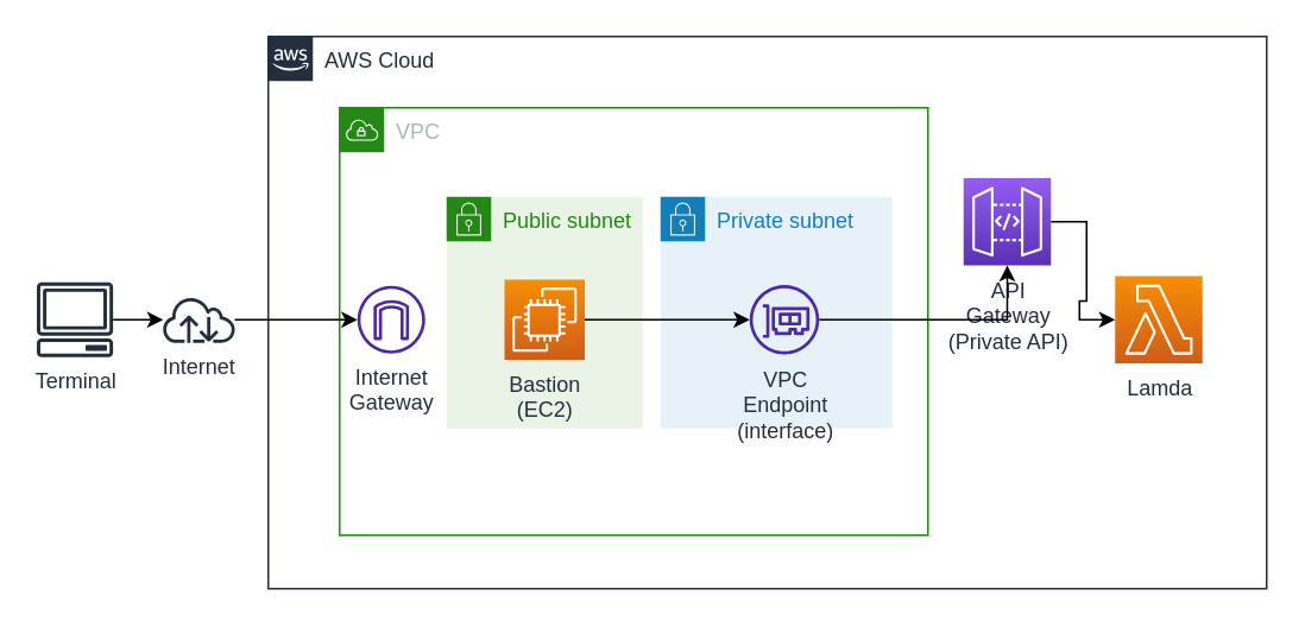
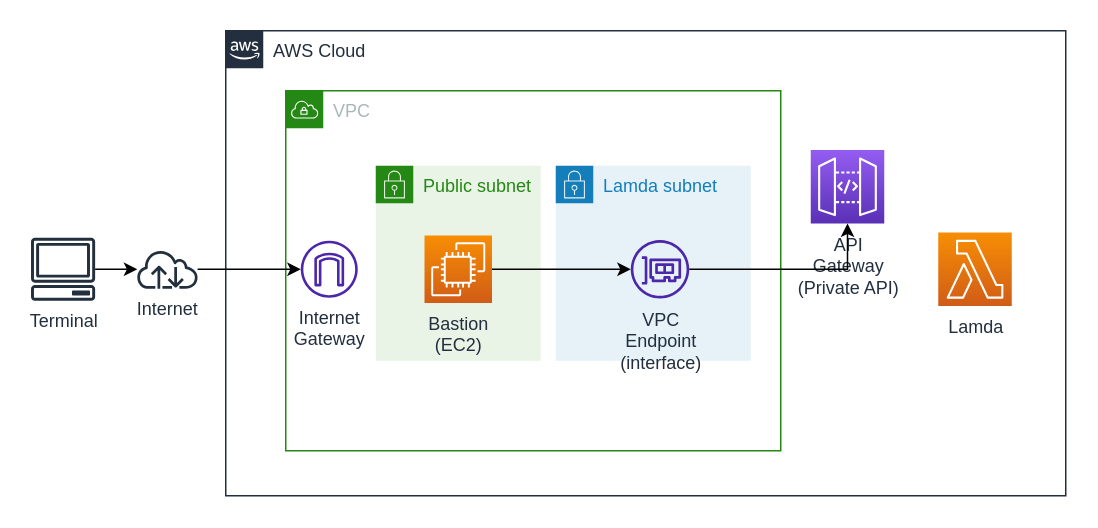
  <mxCell id="0" />
  <mxCell id="1" parent="0" />
  <mxCell id="2" value="AWS Cloud" style="points=[[0,0],[0.25,0],[0.5,0],[0.75,0],[1,0],[1,0.25],[1,0.5],[1,0.75],[1,1],[0.75,1],[0.5,1],[0.25,1],[0,1],[0,0.75],[0,0.5],[0,0.25]];outlineConnect=0;gradientColor=none;html=1;whiteSpace=wrap;fontSize=12;fontStyle=0;container=1;pointerEvents=0;collapsible=0;recursiveResize=0;shape=mxgraph.aws4.group;grIcon=mxgraph.aws4.group_aws_cloud_alt;strokeColor=#232F3E;fillColor=none;verticalAlign=top;align=left;spacingLeft=30;fontColor=#232F3E;dashed=0;" vertex="1" parent="1"><mxGeometry x="150" y="20" width="560" height="310" as="geometry" /></mxCell>
  <mxCell id="3" value="VPC" style="points=[[0,0],[0.25,0],[0.5,0],[0.75,0],[1,0],[1,0.25],[1,0.5],[1,0.75],[1,1],[0.75,1],[0.5,1],[0.25,1],[0,1],[0,0.75],[0,0.5],[0,0.25]];outlineConnect=0;gradientColor=none;html=1;whiteSpace=wrap;fontSize=12;fontStyle=0;container=1;pointerEvents=0;collapsible=0;recursiveResize=0;shape=mxgraph.aws4.group;grIcon=mxgraph.aws4.group_vpc;strokeColor=#248814;fillColor=none;verticalAlign=top;align=left;spacingLeft=30;fontColor=#AAB7B8;dashed=0;" vertex="1" parent="2"><mxGeometry x="40" y="40" width="330" height="240" as="geometry" /></mxCell>
- <mxCell id="4" value="Private subnet" style="points=[[0,0],[0.25,0],[0.5,0],[0.75,0],[1,0],[1,0.25],[1,0.5],[1,0.75],[1,1],[0.75,1],[0.5,1],[0.25,1],[0,1],[0,0.75],[0,0.5],[0,0.25]];outlineConnect=0;gradientColor=none;html=1;whiteSpace=wrap;fontSize=12;fontStyle=0;container=1;pointerEvents=0;collapsible=0;recursiveResize=0;shape=mxgraph.aws4.group;grIcon=mxgraph.aws4.group_security_group;grStroke=0;strokeColor=#147EBA;fillColor=#E6F2F8;verticalAlign=top;align=left;spacingLeft=30;fontColor=#147EBA;dashed=0;" vertex="1" parent="3"><mxGeometry x="180" y="50" width="130" height="130" as="geometry" /></mxCell>
+ <mxCell id="4" value="Lamda subnet" style="points=[[0,0],[0.25,0],[0.5,0],[0.75,0],[1,0],[1,0.25],[1,0.5],[1,0.75],[1,1],[0.75,1],[0.5,1],[0.25,1],[0,1],[0,0.75],[0,0.5],[0,0.25]];outlineConnect=0;gradientColor=none;html=1;whiteSpace=wrap;fontSize=12;fontStyle=0;container=1;pointerEvents=0;collapsible=0;recursiveResize=0;shape=mxgraph.aws4.group;grIcon=mxgraph.aws4.group_security_group;grStroke=0;strokeColor=#147EBA;fillColor=#E6F2F8;verticalAlign=top;align=left;spacingLeft=30;fontColor=#147EBA;dashed=0;" vertex="1" parent="3"><mxGeometry x="180" y="50" width="130" height="130" as="geometry" /></mxCell>
  <mxCell id="5" value="VPC&lt;br&gt;Endpoint&lt;br&gt;(interface)" style="sketch=0;outlineConnect=0;fontColor=#232F3E;gradientColor=none;fillColor=#4D27AA;strokeColor=none;dashed=0;verticalLabelPosition=bottom;verticalAlign=top;align=center;html=1;fontSize=12;fontStyle=0;aspect=fixed;pointerEvents=1;shape=mxgraph.aws4.elastic_network_interface;" vertex="1" parent="4"><mxGeometry x="50" y="49.5" width="39" height="39" as="geometry" /></mxCell>
  <mxCell id="6" value="Public subnet" style="points=[[0,0],[0.25,0],[0.5,0],[0.75,0],[1,0],[1,0.25],[1,0.5],[1,0.75],[1,1],[0.75,1],[0.5,1],[0.25,1],[0,1],[0,0.75],[0,0.5],[0,0.25]];outlineConnect=0;gradientColor=none;html=1;whiteSpace=wrap;fontSize=12;fontStyle=0;container=1;pointerEvents=0;collapsible=0;recursiveResize=0;shape=mxgraph.aws4.group;grIcon=mxgraph.aws4.group_security_group;grStroke=0;strokeColor=#248814;fillColor=#E9F3E6;verticalAlign=top;align=left;spacingLeft=30;fontColor=#248814;dashed=0;" vertex="1" parent="3"><mxGeometry x="60" y="50" width="110" height="130" as="geometry" /></mxCell>
  <mxCell id="7" value="Bastion&lt;br&gt;(EC2)" style="sketch=0;points=[[0,0,0],[0.25,0,0],[0.5,0,0],[0.75,0,0],[1,0,0],[0,1,0],[0.25,1,0],[0.5,1,0],[0.75,1,0],[1,1,0],[0,0.25,0],[0,0.5,0],[0,0.75,0],[1,0.25,0],[1,0.5,0],[1,0.75,0]];outlineConnect=0;fontColor=#232F3E;gradientColor=#F78E04;gradientDirection=north;fillColor=#D05C17;strokeColor=#ffffff;dashed=0;verticalLabelPosition=bottom;verticalAlign=top;align=center;html=1;fontSize=12;fontStyle=0;aspect=fixed;shape=mxgraph.aws4.resourceIcon;resIcon=mxgraph.aws4.ec2;" vertex="1" parent="6"><mxGeometry x="32.5" y="46.5" width="45" height="45" as="geometry" /></mxCell>
  <mxCell id="8" value="Internet&lt;br&gt;Gateway" style="sketch=0;outlineConnect=0;fontColor=#232F3E;gradientColor=none;fillColor=#4D27AA;strokeColor=none;dashed=0;verticalLabelPosition=bottom;verticalAlign=top;align=center;html=1;fontSize=12;fontStyle=0;aspect=fixed;pointerEvents=1;shape=mxgraph.aws4.internet_gateway;" vertex="1" parent="3"><mxGeometry x="10" y="100" width="38" height="38" as="geometry" /></mxCell>
  <mxCell id="9" style="edgeStyle=orthogonalEdgeStyle;rounded=0;orthogonalLoop=1;jettySize=auto;html=1;" edge="1" parent="3" source="7" target="5"><mxGeometry relative="1" as="geometry" /></mxCell>
  <mxCell id="10" value="Lamda" style="sketch=0;points=[[0,0,0],[0.25,0,0],[0.5,0,0],[0.75,0,0],[1,0,0],[0,1,0],[0.25,1,0],[0.5,1,0],[0.75,1,0],[1,1,0],[0,0.25,0],[0,0.5,0],[0,0.75,0],[1,0.25,0],[1,0.5,0],[1,0.75,0]];outlineConnect=0;fontColor=#232F3E;gradientColor=#F78E04;gradientDirection=north;fillColor=#D05C17;strokeColor=#ffffff;dashed=0;verticalLabelPosition=bottom;verticalAlign=top;align=center;html=1;fontSize=12;fontStyle=0;aspect=fixed;shape=mxgraph.aws4.resourceIcon;resIcon=mxgraph.aws4.lambda;" vertex="1" parent="2"><mxGeometry x="475" y="134.5" width="49" height="49" as="geometry" /></mxCell>
- <mxCell id="11" style="edgeStyle=orthogonalEdgeStyle;rounded=0;orthogonalLoop=1;jettySize=auto;html=1;entryX=0;entryY=0.5;entryDx=0;entryDy=0;entryPerimeter=0;" edge="1" parent="2" source="12" target="10"><mxGeometry relative="1" as="geometry" /></mxCell>
  <mxCell id="12" value="API&lt;br&gt;Gateway&lt;br&gt;(Private API)" style="sketch=0;points=[[0,0,0],[0.25,0,0],[0.5,0,0],[0.75,0,0],[1,0,0],[0,1,0],[0.25,1,0],[0.5,1,0],[0.75,1,0],[1,1,0],[0,0.25,0],[0,0.5,0],[0,0.75,0],[1,0.25,0],[1,0.5,0],[1,0.75,0]];outlineConnect=0;fontColor=#232F3E;gradientColor=#945DF2;gradientDirection=north;fillColor=#5A30B5;strokeColor=#ffffff;dashed=0;verticalLabelPosition=bottom;verticalAlign=top;align=center;html=1;fontSize=12;fontStyle=0;aspect=fixed;shape=mxgraph.aws4.resourceIcon;resIcon=mxgraph.aws4.api_gateway;" vertex="1" parent="2"><mxGeometry x="390" y="79.5" width="49" height="49" as="geometry" /></mxCell>
  <mxCell id="13" style="edgeStyle=orthogonalEdgeStyle;rounded=0;orthogonalLoop=1;jettySize=auto;html=1;" edge="1" parent="2" source="5" target="12"><mxGeometry relative="1" as="geometry" /></mxCell>
  <mxCell id="14" style="edgeStyle=orthogonalEdgeStyle;rounded=0;orthogonalLoop=1;jettySize=auto;html=1;" edge="1" parent="1" source="15" target="17"><mxGeometry relative="1" as="geometry" /></mxCell>
  <mxCell id="15" value="Terminal" style="sketch=0;outlineConnect=0;fontColor=#232F3E;gradientColor=none;fillColor=#232F3D;strokeColor=none;dashed=0;verticalLabelPosition=bottom;verticalAlign=top;align=center;html=1;fontSize=12;fontStyle=0;aspect=fixed;pointerEvents=1;shape=mxgraph.aws4.client;" vertex="1" parent="1"><mxGeometry x="20" y="158" width="43.11" height="42" as="geometry" /></mxCell>
  <mxCell id="16" style="edgeStyle=orthogonalEdgeStyle;rounded=0;orthogonalLoop=1;jettySize=auto;html=1;" edge="1" parent="1" source="17" target="8"><mxGeometry relative="1" as="geometry" /></mxCell>
  <mxCell id="17" value="Internet" style="sketch=0;outlineConnect=0;fontColor=#232F3E;gradientColor=none;fillColor=#232F3D;strokeColor=none;dashed=0;verticalLabelPosition=bottom;verticalAlign=top;align=center;html=1;fontSize=12;fontStyle=0;aspect=fixed;pointerEvents=1;shape=mxgraph.aws4.internet;" vertex="1" parent="1"><mxGeometry x="90" y="166" width="42.25" height="26" as="geometry" /></mxCell>
